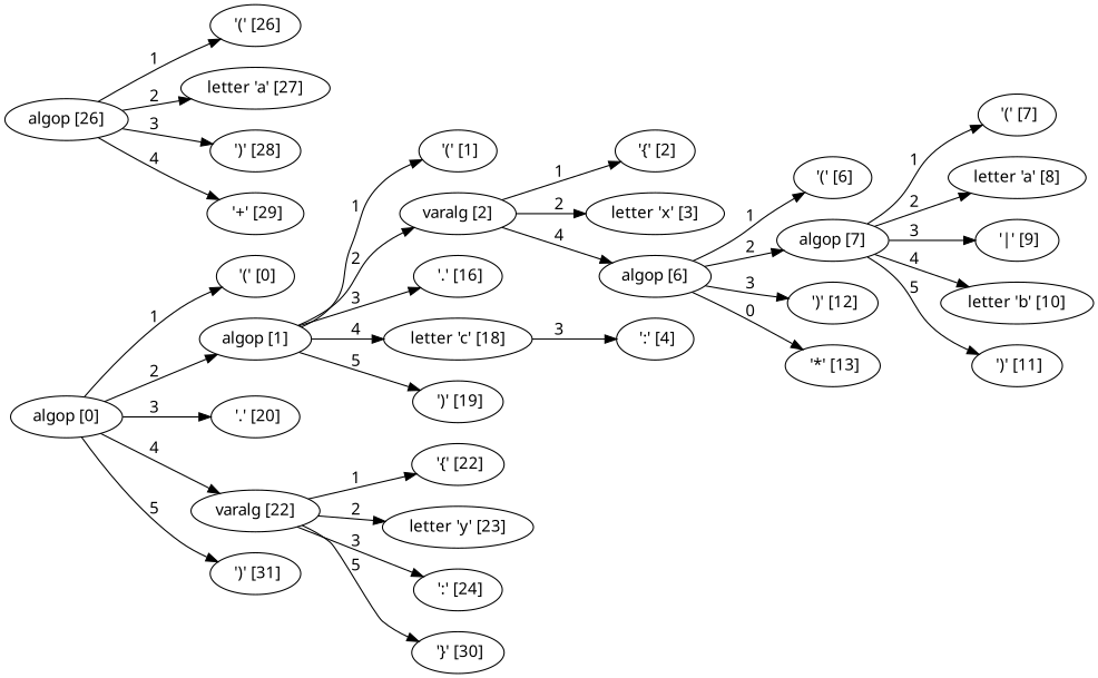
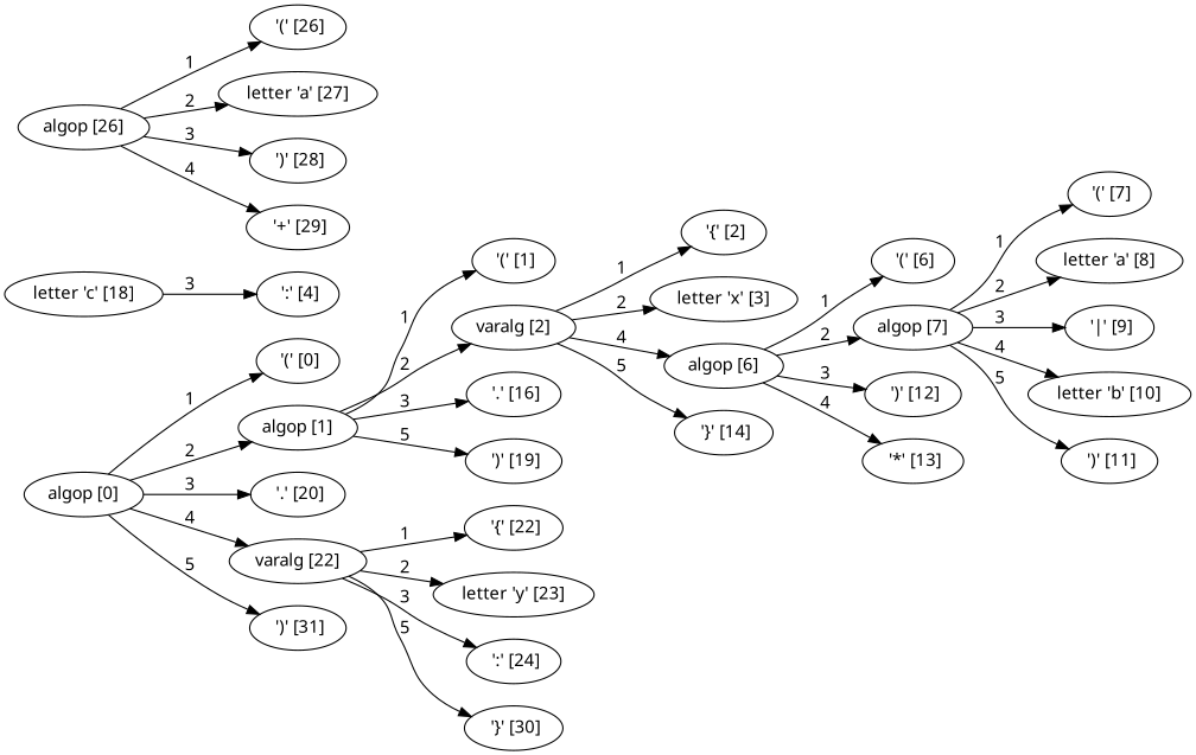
  digraph {
    fontname="Noto Sans"
    rankdir=LR
    node [fontname="Noto Sans"]
    edge [fontname="Noto Sans"]
    n1 [label="algop [0]"]
    n2 [label=" '(' [0]"]
    n3 [label="algop [1]"]
    n4 [label=" '.' [20]"]
    n5 [label="varalg [22]"]
    n6 [label=" ')' [31]"]
    n7 [label=" '(' [1]"]
    n8 [label="varalg [2]"]
    n9 [label=" '.' [16]"]
    n10 [label="letter 'c' [18]"]
    n11 [label=" ')' [19]"]
    n12 [label=" '{' [22]"]
    n13 [label="letter 'y' [23]"]
    n14 [label=" ':' [24]"]
    n15 [label=" '}' [30]"]
    n16 [label=" '{' [2]"]
    n17 [label="letter 'x' [3]"]
    n18 [label="algop [6]"]
+   n19 [label=" '}' [14]"]
    n20 [label=" ':' [4]"]
    n21 [label=" '(' [6]"]
    n22 [label="algop [7]"]
    n23 [label=" ')' [12]"]
    n24 [label=" '*' [13]"]
    n25 [label=" '(' [7]"]
    n26 [label="letter 'a' [8]"]
    n27 [label=" '|' [9]"]
    n28 [label="letter 'b' [10]"]
    n29 [label=" ')' [11]"]
    n30 [label="algop [26]"]
    n31 [label=" '(' [26]"]
    n32 [label="letter 'a' [27]"]
    n33 [label=" ')' [28]"]
    n34 [label=" '+' [29]"]
    n1 -> n2 [label=1]
    n1 -> n3 [label=2]
    n1 -> n4 [label=3]
    n1 -> n5 [label=4]
    n1 -> n6 [label=5]
    n3 -> n7 [label=1]
    n3 -> n8 [label=2]
    n3 -> n9 [label=3]
-   n3 -> n10 [label=4]
    n3 -> n11 [label=5]
    n5 -> n12 [label=1]
    n5 -> n13 [label=2]
    n5 -> n14 [label=3]
    n5 -> n15 [label=5]
    n8 -> n16 [label=1]
    n8 -> n17 [label=2]
    n8 -> n18 [label=4]
+   n8 -> n19 [label=5]
    n10 -> n20 [label=3]
    n18 -> n21 [label=1]
    n18 -> n22 [label=2]
    n18 -> n23 [label=3]
-   n18 -> n24 [label=0]
+   n18 -> n24 [label=4]
    n22 -> n25 [label=1]
    n22 -> n26 [label=2]
    n22 -> n27 [label=3]
    n22 -> n28 [label=4]
    n22 -> n29 [label=5]
    n30 -> n31 [label=1]
    n30 -> n32 [label=2]
    n30 -> n33 [label=3]
    n30 -> n34 [label=4]
  }
